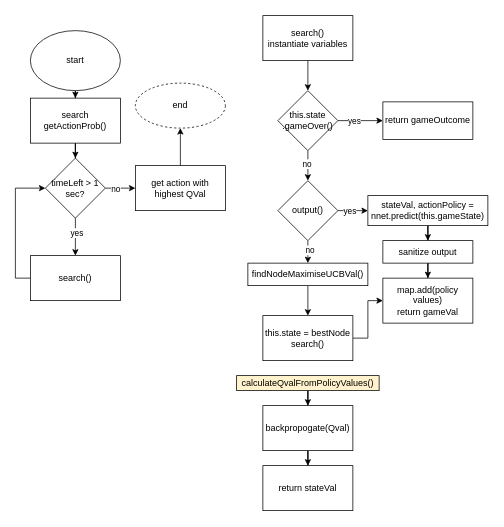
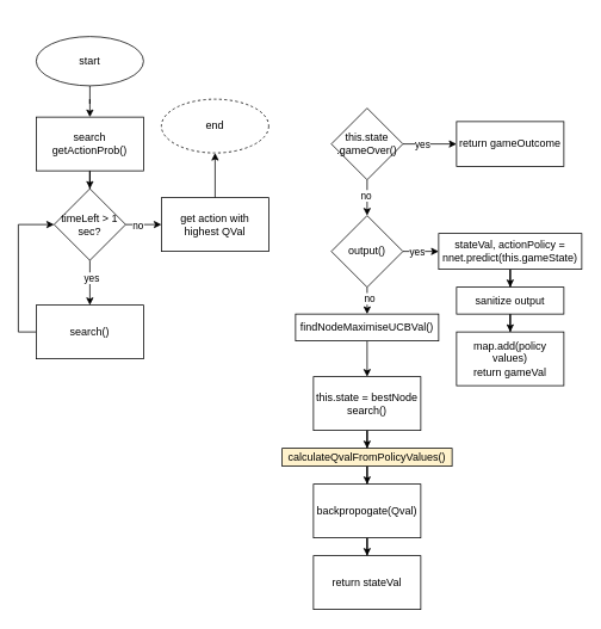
  <mxCell id="0" />
  <mxCell id="1" parent="0" />
  <mxCell id="2" value="" style="edgeStyle=orthogonalEdgeStyle;rounded=0;orthogonalLoop=1;jettySize=auto;html=1;" edge="1" parent="1" source="3" target="5"><mxGeometry relative="1" as="geometry" /></mxCell>
- <mxCell id="3" value="start" style="ellipse;whiteSpace=wrap;html=1;" vertex="1" parent="1"><mxGeometry x="40" y="40" width="120" height="80" as="geometry" /></mxCell>
+ <mxCell id="3" value="start" style="ellipse;whiteSpace=wrap;html=1;" vertex="1" parent="1"><mxGeometry x="40" y="40" width="120" height="55" as="geometry" /></mxCell>
  <mxCell id="4" value="" style="edgeStyle=orthogonalEdgeStyle;rounded=0;orthogonalLoop=1;jettySize=auto;html=1;" edge="1" parent="1" source="5" target="12"><mxGeometry relative="1" as="geometry" /></mxCell>
  <mxCell id="5" value="search getActionProb()" style="whiteSpace=wrap;html=1;" vertex="1" parent="1"><mxGeometry x="40" y="130" width="120" height="60" as="geometry" /></mxCell>
  <mxCell id="6" style="edgeStyle=orthogonalEdgeStyle;rounded=0;orthogonalLoop=1;jettySize=auto;html=1;" edge="1" parent="1" source="7" target="12"><mxGeometry relative="1" as="geometry"><mxPoint x="20" y="250" as="targetPoint" /><Array as="points"><mxPoint x="20" y="370" /><mxPoint x="20" y="250" /></Array></mxGeometry></mxCell>
  <mxCell id="7" value="search()" style="whiteSpace=wrap;html=1;" vertex="1" parent="1"><mxGeometry x="40" y="340" width="120" height="60" as="geometry" /></mxCell>
  <mxCell id="8" value="" style="edgeStyle=orthogonalEdgeStyle;rounded=0;orthogonalLoop=1;jettySize=auto;html=1;" edge="1" parent="1" source="12" target="7"><mxGeometry relative="1" as="geometry" /></mxCell>
  <mxCell id="9" value="yes" style="edgeLabel;html=1;align=center;verticalAlign=middle;resizable=0;points=[];" vertex="1" connectable="0" parent="8"><mxGeometry x="-0.24" y="1" relative="1" as="geometry"><mxPoint as="offset" /></mxGeometry></mxCell>
  <mxCell id="10" value="" style="edgeStyle=orthogonalEdgeStyle;rounded=0;orthogonalLoop=1;jettySize=auto;html=1;" edge="1" parent="1" source="12" target="14"><mxGeometry relative="1" as="geometry" /></mxCell>
  <mxCell id="11" value="no" style="edgeLabel;html=1;align=center;verticalAlign=middle;resizable=0;points=[];" vertex="1" connectable="0" parent="10"><mxGeometry x="-0.333" relative="1" as="geometry"><mxPoint as="offset" /></mxGeometry></mxCell>
  <mxCell id="12" value="timeLeft &amp;gt; 1 sec?" style="rhombus;whiteSpace=wrap;html=1;" vertex="1" parent="1"><mxGeometry x="60" y="210" width="80" height="80" as="geometry" /></mxCell>
  <mxCell id="13" value="" style="edgeStyle=orthogonalEdgeStyle;rounded=0;orthogonalLoop=1;jettySize=auto;html=1;" edge="1" parent="1" source="14" target="15"><mxGeometry relative="1" as="geometry" /></mxCell>
  <mxCell id="14" value="get action with highest QVal" style="whiteSpace=wrap;html=1;" vertex="1" parent="1"><mxGeometry x="180" y="220" width="120" height="60" as="geometry" /></mxCell>
  <mxCell id="15" value="end" style="ellipse;whiteSpace=wrap;html=1;dashed=1;" vertex="1" parent="1"><mxGeometry x="180" y="110" width="120" height="60" as="geometry" /></mxCell>
- <mxCell id="16" value="" style="edgeStyle=orthogonalEdgeStyle;rounded=0;orthogonalLoop=1;jettySize=auto;html=1;" edge="1" parent="1" source="17" target="22"><mxGeometry relative="1" as="geometry" /></mxCell>
- <mxCell id="17" value="search()&lt;br&gt;instantiate variables" style="rounded=0;whiteSpace=wrap;html=1;" vertex="1" parent="1"><mxGeometry x="350" y="20" width="120" height="60" as="geometry" /></mxCell>
  <mxCell id="18" value="" style="edgeStyle=orthogonalEdgeStyle;rounded=0;orthogonalLoop=1;jettySize=auto;html=1;" edge="1" parent="1" source="22" target="23"><mxGeometry relative="1" as="geometry" /></mxCell>
  <mxCell id="19" value="yes" style="edgeLabel;html=1;align=center;verticalAlign=middle;resizable=0;points=[];" vertex="1" connectable="0" parent="18"><mxGeometry x="-0.297" relative="1" as="geometry"><mxPoint as="offset" /></mxGeometry></mxCell>
  <mxCell id="20" value="" style="edgeStyle=orthogonalEdgeStyle;rounded=0;orthogonalLoop=1;jettySize=auto;html=1;entryX=0.5;entryY=0;entryDx=0;entryDy=0;" edge="1" parent="1" source="22" target="28"><mxGeometry relative="1" as="geometry"><mxPoint x="410" y="240" as="targetPoint" /></mxGeometry></mxCell>
  <mxCell id="21" value="no" style="edgeLabel;html=1;align=center;verticalAlign=middle;resizable=0;points=[];" vertex="1" connectable="0" parent="20"><mxGeometry x="-0.134" y="-2" relative="1" as="geometry"><mxPoint as="offset" /></mxGeometry></mxCell>
  <mxCell id="22" value="this.state&lt;br&gt;.gameOver()" style="rhombus;whiteSpace=wrap;html=1;rounded=0;" vertex="1" parent="1"><mxGeometry x="370" y="120" width="80" height="80" as="geometry" /></mxCell>
  <mxCell id="23" value="return gameOutcome" style="whiteSpace=wrap;html=1;rounded=0;" vertex="1" parent="1"><mxGeometry x="510" y="135" width="120" height="50" as="geometry" /></mxCell>
  <mxCell id="24" value="" style="edgeStyle=orthogonalEdgeStyle;rounded=0;orthogonalLoop=1;jettySize=auto;html=1;" edge="1" parent="1" source="28" target="30"><mxGeometry relative="1" as="geometry" /></mxCell>
  <mxCell id="25" value="yes" style="edgeLabel;html=1;align=center;verticalAlign=middle;resizable=0;points=[];" vertex="1" connectable="0" parent="24"><mxGeometry x="-0.255" relative="1" as="geometry"><mxPoint as="offset" /></mxGeometry></mxCell>
  <mxCell id="26" value="" style="edgeStyle=orthogonalEdgeStyle;rounded=0;orthogonalLoop=1;jettySize=auto;html=1;" edge="1" parent="1" source="28" target="35"><mxGeometry relative="1" as="geometry"><Array as="points"><mxPoint x="410" y="335" /><mxPoint x="410" y="335" /></Array></mxGeometry></mxCell>
  <mxCell id="27" value="no" style="edgeLabel;html=1;align=center;verticalAlign=middle;resizable=0;points=[];" vertex="1" connectable="0" parent="26"><mxGeometry x="-0.181" y="2" relative="1" as="geometry"><mxPoint as="offset" /></mxGeometry></mxCell>
  <mxCell id="28" value="output()" style="rhombus;whiteSpace=wrap;html=1;" vertex="1" parent="1"><mxGeometry x="370" y="240" width="80" height="80" as="geometry" /></mxCell>
  <mxCell id="29" value="" style="edgeStyle=orthogonalEdgeStyle;rounded=0;orthogonalLoop=1;jettySize=auto;html=1;" edge="1" parent="1" source="30" target="32"><mxGeometry relative="1" as="geometry" /></mxCell>
  <mxCell id="30" value="stateVal, actionPolicy = nnet.predict(this.gameState)" style="whiteSpace=wrap;html=1;" vertex="1" parent="1"><mxGeometry x="490" y="260" width="160" height="40" as="geometry" /></mxCell>
  <mxCell id="31" value="" style="edgeStyle=orthogonalEdgeStyle;rounded=0;orthogonalLoop=1;jettySize=auto;html=1;" edge="1" parent="1" source="32" target="33"><mxGeometry relative="1" as="geometry" /></mxCell>
  <mxCell id="32" value="sanitize output" style="whiteSpace=wrap;html=1;" vertex="1" parent="1"><mxGeometry x="510" y="320" width="120" height="30" as="geometry" /></mxCell>
  <mxCell id="33" value="map.add(policy values)&lt;br&gt;return gameVal" style="whiteSpace=wrap;html=1;" vertex="1" parent="1"><mxGeometry x="510" y="370" width="120" height="60" as="geometry" /></mxCell>
  <mxCell id="34" value="" style="edgeStyle=orthogonalEdgeStyle;rounded=0;orthogonalLoop=1;jettySize=auto;html=1;" edge="1" parent="1" source="35" target="37"><mxGeometry relative="1" as="geometry" /></mxCell>
  <mxCell id="35" value="findNodeMaximiseUCBVal()" style="whiteSpace=wrap;html=1;" vertex="1" parent="1"><mxGeometry x="330" y="350" width="160" height="30" as="geometry" /></mxCell>
- <mxCell id="36" value="" style="edgeStyle=orthogonalEdgeStyle;rounded=0;orthogonalLoop=1;jettySize=auto;html=1;" edge="1" parent="1" source="37" target="33"><mxGeometry relative="1" as="geometry" /></mxCell>
+ <mxCell id="36" value="" style="edgeStyle=orthogonalEdgeStyle;rounded=0;orthogonalLoop=1;jettySize=auto;html=1;" edge="1" parent="1" source="37" target="39"><mxGeometry relative="1" as="geometry" /></mxCell>
  <mxCell id="37" value="this.state = bestNode&lt;br&gt;search()" style="whiteSpace=wrap;html=1;" vertex="1" parent="1"><mxGeometry x="350" y="420" width="120" height="60" as="geometry" /></mxCell>
  <mxCell id="38" value="" style="edgeStyle=orthogonalEdgeStyle;rounded=0;orthogonalLoop=1;jettySize=auto;html=1;" edge="1" parent="1" source="39" target="41"><mxGeometry relative="1" as="geometry" /></mxCell>
  <mxCell id="39" value="calculateQvalFromPolicyValues()" style="whiteSpace=wrap;html=1;fillColor=#fff2cc;" vertex="1" parent="1"><mxGeometry x="315" y="500" width="190" height="20" as="geometry" /></mxCell>
  <mxCell id="40" value="" style="edgeStyle=orthogonalEdgeStyle;rounded=0;orthogonalLoop=1;jettySize=auto;html=1;" edge="1" parent="1" source="41" target="42"><mxGeometry relative="1" as="geometry" /></mxCell>
  <mxCell id="41" value="backpropogate(Qval)" style="whiteSpace=wrap;html=1;" vertex="1" parent="1"><mxGeometry x="350" y="540" width="120" height="60" as="geometry" /></mxCell>
  <mxCell id="42" value="return stateVal" style="whiteSpace=wrap;html=1;" vertex="1" parent="1"><mxGeometry x="350" y="620" width="120" height="60" as="geometry" /></mxCell>
